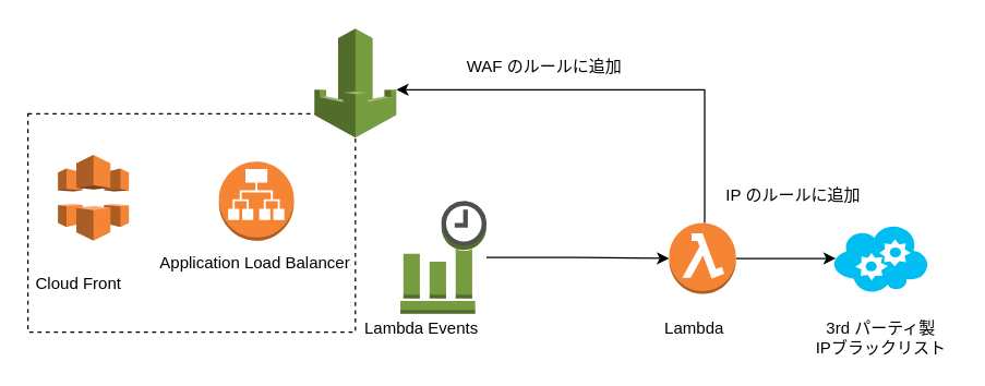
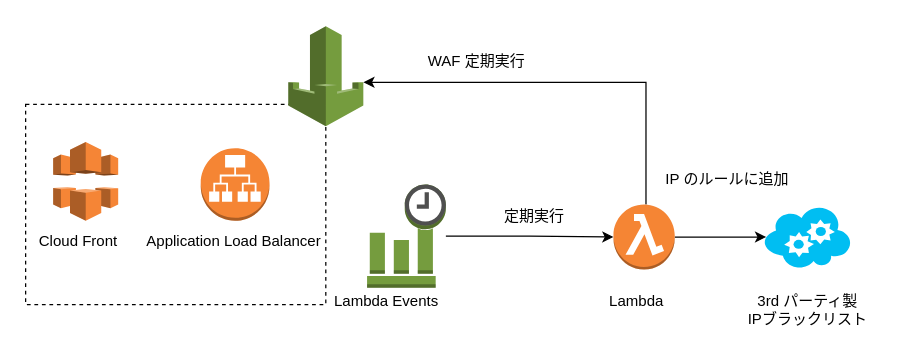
  <mxCell id="0" />
  <mxCell id="1" parent="0" />
  <mxCell id="2" value="" style="rounded=0;whiteSpace=wrap;html=1;dashed=1;fillColor=none;" vertex="1" parent="1"><mxGeometry x="20" y="83" width="240" height="160" as="geometry" /></mxCell>
  <mxCell id="3" value="" style="outlineConnect=0;dashed=0;verticalLabelPosition=bottom;verticalAlign=top;align=center;html=1;shape=mxgraph.aws3.cloudfront;fillColor=#F58536;gradientColor=none;" vertex="1" parent="1"><mxGeometry x="42" y="113" width="52" height="63" as="geometry" /></mxCell>
  <mxCell id="4" value="" style="outlineConnect=0;dashed=0;verticalLabelPosition=bottom;verticalAlign=top;align=center;html=1;shape=mxgraph.aws3.application_load_balancer;fillColor=#F58534;gradientColor=none;" vertex="1" parent="1"><mxGeometry x="160" y="118" width="55" height="58" as="geometry" /></mxCell>
  <mxCell id="5" value="Application Load Balancer&lt;br&gt;" style="text;html=1;resizable=0;points=[];autosize=1;align=left;verticalAlign=top;spacingTop=-4;" vertex="1" parent="1"><mxGeometry x="114.5" y="183" width="150" height="20" as="geometry" /></mxCell>
- <mxCell id="6" value="Cloud Front&lt;br&gt;" style="text;html=1;resizable=0;points=[];autosize=1;align=left;verticalAlign=top;spacingTop=-4;" vertex="1" parent="1"><mxGeometry x="24" y="198" width="80" height="20" as="geometry" /></mxCell>
+ <mxCell id="6" value="Cloud Front&lt;br&gt;" style="text;html=1;resizable=0;points=[];autosize=1;align=left;verticalAlign=top;spacingTop=-4;" vertex="1" parent="1"><mxGeometry x="29" y="183" width="80" height="20" as="geometry" /></mxCell>
  <mxCell id="7" style="edgeStyle=orthogonalEdgeStyle;rounded=0;orthogonalLoop=1;jettySize=auto;html=1;" edge="1" parent="1" source="8" target="13"><mxGeometry relative="1" as="geometry" /></mxCell>
  <mxCell id="8" value="" style="outlineConnect=0;dashed=0;verticalLabelPosition=bottom;verticalAlign=top;align=center;html=1;shape=mxgraph.aws3.event_time_based;fillColor=#759C3E;gradientColor=none;" vertex="1" parent="1"><mxGeometry x="293" y="147" width="63" height="82.5" as="geometry" /></mxCell>
  <mxCell id="9" value="Lambda Events&lt;br&gt;" style="text;html=1;resizable=0;points=[];autosize=1;align=left;verticalAlign=top;spacingTop=-4;" vertex="1" parent="1"><mxGeometry x="264.5" y="230.5" width="120" height="20" as="geometry" /></mxCell>
  <mxCell id="10" value="" style="outlineConnect=0;dashed=0;verticalLabelPosition=bottom;verticalAlign=top;align=center;html=1;shape=mxgraph.aws3.waf;fillColor=#759C3E;gradientColor=none;" vertex="1" parent="1"><mxGeometry x="230" y="20.5" width="60" height="80" as="geometry" /></mxCell>
  <mxCell id="11" style="edgeStyle=orthogonalEdgeStyle;rounded=0;orthogonalLoop=1;jettySize=auto;html=1;entryX=0.03;entryY=0.5;entryDx=0;entryDy=0;entryPerimeter=0;" edge="1" parent="1" source="13" target="14"><mxGeometry relative="1" as="geometry" /></mxCell>
  <mxCell id="12" style="edgeStyle=orthogonalEdgeStyle;rounded=0;orthogonalLoop=1;jettySize=auto;html=1;entryX=1;entryY=0.56;entryDx=0;entryDy=0;entryPerimeter=0;" edge="1" parent="1" source="13" target="10"><mxGeometry relative="1" as="geometry"><Array as="points"><mxPoint x="516" y="66" /></Array></mxGeometry></mxCell>
  <mxCell id="13" value="" style="outlineConnect=0;dashed=0;verticalLabelPosition=bottom;verticalAlign=top;align=center;html=1;shape=mxgraph.aws3.lambda_function;fillColor=#F58534;gradientColor=none;" vertex="1" parent="1"><mxGeometry x="490" y="163" width="49" height="52" as="geometry" /></mxCell>
  <mxCell id="14" value="" style="verticalLabelPosition=bottom;html=1;verticalAlign=top;align=center;strokeColor=none;fillColor=#00BEF2;shape=mxgraph.azure.cloud_service;dashed=1;" vertex="1" parent="1"><mxGeometry x="610" y="164" width="70" height="50" as="geometry" /></mxCell>
  <mxCell id="15" value="3rd パーティ製 &lt;br&gt;IPブラックリスト" style="text;html=1;resizable=0;points=[];autosize=1;align=center;verticalAlign=top;spacingTop=-4;" vertex="1" parent="1"><mxGeometry x="590" y="230.5" width="110" height="30" as="geometry" /></mxCell>
  <mxCell id="16" value="Lambda&lt;br&gt;" style="text;html=1;resizable=0;points=[];autosize=1;align=left;verticalAlign=top;spacingTop=-4;" vertex="1" parent="1"><mxGeometry x="484.5" y="230.5" width="60" height="20" as="geometry" /></mxCell>
  <mxCell id="17" value="IP のルールに追加" style="text;html=1;resizable=0;points=[];autosize=1;align=left;verticalAlign=top;spacingTop=-4;" vertex="1" parent="1"><mxGeometry x="530" y="133" width="150" height="20" as="geometry" /></mxCell>
- <mxCell id="18" value="WAF のルールに追加" style="text;html=1;resizable=0;points=[];autosize=1;align=left;verticalAlign=top;spacingTop=-4;" vertex="1" parent="1"><mxGeometry x="340" y="39" width="130" height="20" as="geometry" /></mxCell>
+ <mxCell id="18" value="WAF 定期実行" style="text;html=1;resizable=0;points=[];autosize=1;align=left;verticalAlign=top;spacingTop=-4;" vertex="1" parent="1"><mxGeometry x="340" y="39" width="130" height="20" as="geometry" /></mxCell>
+ <mxCell id="19" value="定期実行" style="text;html=1;resizable=0;points=[];autosize=1;align=left;verticalAlign=top;spacingTop=-4;" vertex="1" parent="1"><mxGeometry x="401" y="163" width="60" height="20" as="geometry" /></mxCell>
